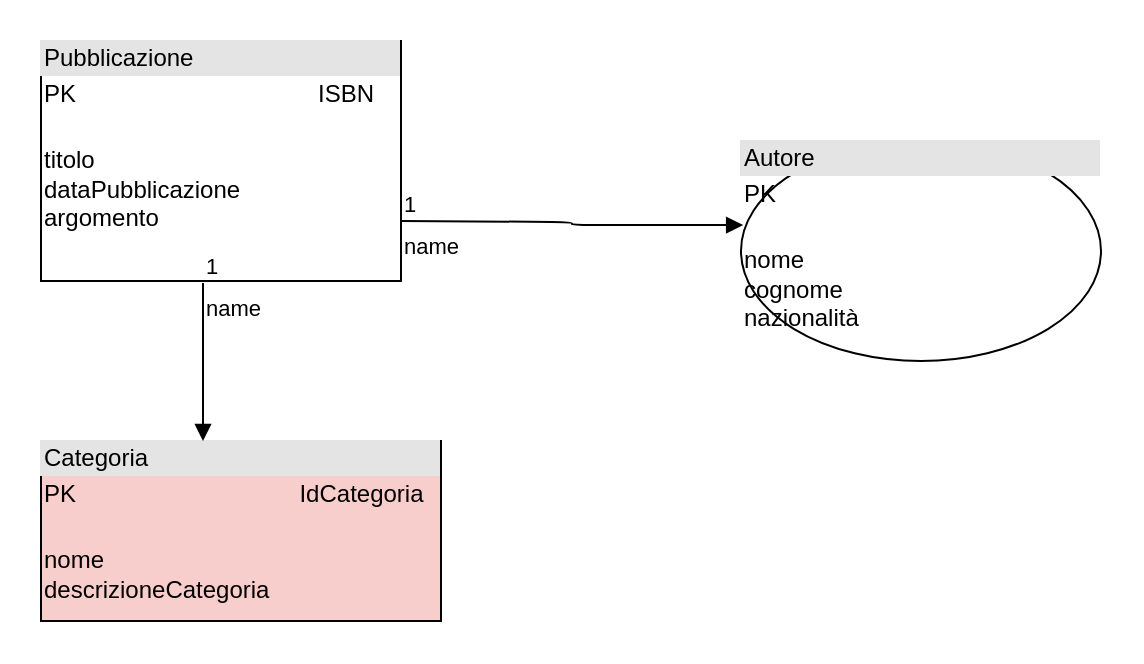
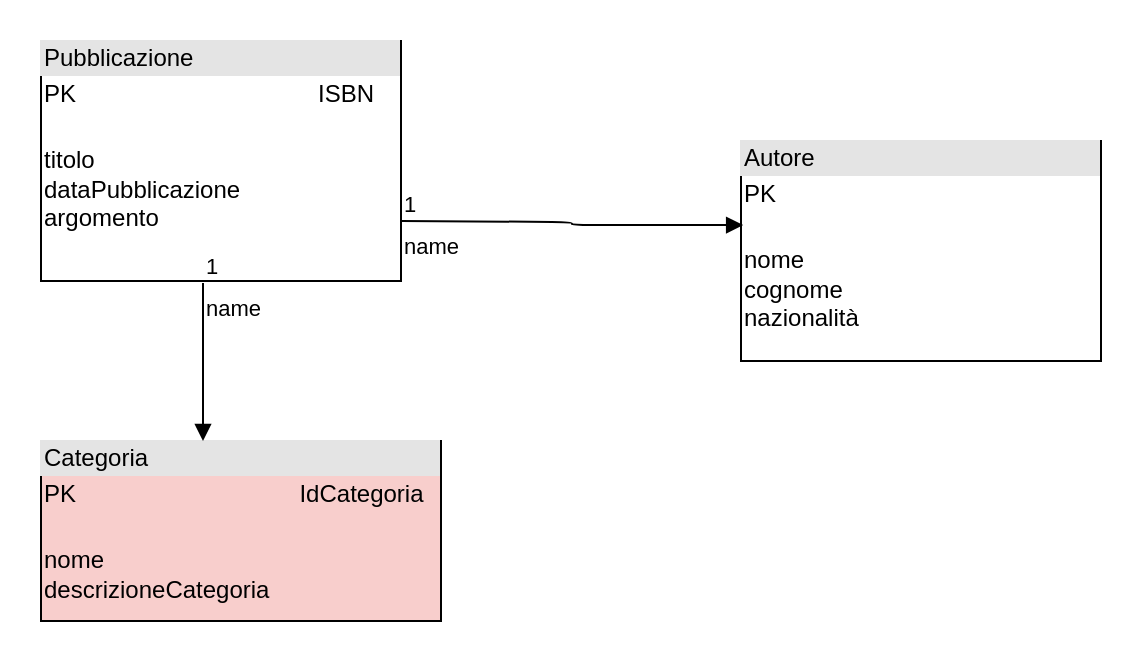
  <mxCell id="0" />
  <mxCell id="1" parent="0" />
  <mxCell id="2" value="&lt;div style=&quot;box-sizing: border-box ; width: 100% ; background: #e4e4e4 ; padding: 2px&quot;&gt;Categoria&lt;/div&gt;&lt;table style=&quot;width: 100% ; font-size: 1em&quot; cellpadding=&quot;2&quot; cellspacing=&quot;0&quot;&gt;&lt;tbody&gt;&lt;tr&gt;&lt;td&gt;PK&lt;/td&gt;&lt;td&gt;IdCategoria&lt;/td&gt;&lt;/tr&gt;&lt;tr&gt;&lt;td&gt;&lt;br&gt;nome&lt;br&gt;descrizioneCategoria&lt;/td&gt;&lt;td&gt;&lt;br&gt;&lt;/td&gt;&lt;/tr&gt;&lt;tr&gt;&lt;td&gt;&lt;/td&gt;&lt;td&gt;&lt;br&gt;&lt;/td&gt;&lt;/tr&gt;&lt;/tbody&gt;&lt;/table&gt;" style="verticalAlign=top;align=left;overflow=fill;html=1;fillColor=#f8cecc;" vertex="1" parent="1"><mxGeometry x="20" y="220" width="200" height="90" as="geometry" /></mxCell>
  <mxCell id="3" value="&lt;div style=&quot;box-sizing: border-box ; width: 100% ; background: #e4e4e4 ; padding: 2px&quot;&gt;Pubblicazione&lt;/div&gt;&lt;table style=&quot;width: 100% ; font-size: 1em&quot; cellpadding=&quot;2&quot; cellspacing=&quot;0&quot;&gt;&lt;tbody&gt;&lt;tr&gt;&lt;td&gt;PK&lt;/td&gt;&lt;td&gt;ISBN&lt;/td&gt;&lt;/tr&gt;&lt;tr&gt;&lt;td&gt;&lt;br&gt;titolo&lt;br&gt;dataPubblicazione&lt;br&gt;argomento&lt;/td&gt;&lt;td&gt;&lt;br&gt;&lt;/td&gt;&lt;/tr&gt;&lt;tr&gt;&lt;td&gt;&lt;/td&gt;&lt;td&gt;&lt;br&gt;&lt;/td&gt;&lt;/tr&gt;&lt;/tbody&gt;&lt;/table&gt;" style="verticalAlign=top;align=left;overflow=fill;html=1;" vertex="1" parent="1"><mxGeometry x="20" y="20" width="180" height="120" as="geometry" /></mxCell>
- <mxCell id="4" value="&lt;div style=&quot;box-sizing: border-box ; width: 100% ; background: #e4e4e4 ; padding: 2px&quot;&gt;Autore&lt;/div&gt;&lt;table style=&quot;width: 100% ; font-size: 1em&quot; cellpadding=&quot;2&quot; cellspacing=&quot;0&quot;&gt;&lt;tbody&gt;&lt;tr&gt;&lt;td&gt;PK&lt;/td&gt;&lt;td&gt;&lt;br&gt;&lt;/td&gt;&lt;/tr&gt;&lt;tr&gt;&lt;td&gt;&lt;br&gt;nome&lt;br&gt;cognome&lt;br&gt;nazionalità&lt;/td&gt;&lt;td&gt;&lt;br&gt;&lt;/td&gt;&lt;/tr&gt;&lt;tr&gt;&lt;td&gt;&lt;/td&gt;&lt;td&gt;&lt;br&gt;&lt;/td&gt;&lt;/tr&gt;&lt;/tbody&gt;&lt;/table&gt;" style="ellipse;verticalAlign=top;align=left;overflow=fill;html=1;" vertex="1" parent="1"><mxGeometry x="370" y="70" width="180" height="110" as="geometry" /></mxCell>
+ <mxCell id="4" value="&lt;div style=&quot;box-sizing: border-box ; width: 100% ; background: #e4e4e4 ; padding: 2px&quot;&gt;Autore&lt;/div&gt;&lt;table style=&quot;width: 100% ; font-size: 1em&quot; cellpadding=&quot;2&quot; cellspacing=&quot;0&quot;&gt;&lt;tbody&gt;&lt;tr&gt;&lt;td&gt;PK&lt;/td&gt;&lt;td&gt;&lt;br&gt;&lt;/td&gt;&lt;/tr&gt;&lt;tr&gt;&lt;td&gt;&lt;br&gt;nome&lt;br&gt;cognome&lt;br&gt;nazionalità&lt;/td&gt;&lt;td&gt;&lt;br&gt;&lt;/td&gt;&lt;/tr&gt;&lt;tr&gt;&lt;td&gt;&lt;/td&gt;&lt;td&gt;&lt;br&gt;&lt;/td&gt;&lt;/tr&gt;&lt;/tbody&gt;&lt;/table&gt;" style="verticalAlign=top;align=left;overflow=fill;html=1;" vertex="1" parent="1"><mxGeometry x="370" y="70" width="180" height="110" as="geometry" /></mxCell>
  <mxCell id="5" value="name" style="endArrow=block;endFill=1;html=1;edgeStyle=orthogonalEdgeStyle;align=left;verticalAlign=top;entryX=0.006;entryY=0.382;entryDx=0;entryDy=0;entryPerimeter=0;" edge="1" parent="1" target="4"><mxGeometry x="-1" relative="1" as="geometry"><mxPoint x="200" y="110" as="sourcePoint" /><mxPoint x="360" y="110" as="targetPoint" /></mxGeometry></mxCell>
  <mxCell id="6" value="1" style="edgeLabel;resizable=0;html=1;align=left;verticalAlign=bottom;" connectable="0" vertex="1" parent="5"><mxGeometry x="-1" relative="1" as="geometry" /></mxCell>
  <mxCell id="7" value="name" style="endArrow=block;endFill=1;html=1;edgeStyle=orthogonalEdgeStyle;align=left;verticalAlign=top;entryX=0.405;entryY=0;entryDx=0;entryDy=0;entryPerimeter=0;exitX=0.45;exitY=1.008;exitDx=0;exitDy=0;exitPerimeter=0;" edge="1" parent="1" source="3" target="2"><mxGeometry x="-1" relative="1" as="geometry"><mxPoint x="101" y="150" as="sourcePoint" /><mxPoint x="260" y="170" as="targetPoint" /></mxGeometry></mxCell>
  <mxCell id="8" value="1" style="edgeLabel;resizable=0;html=1;align=left;verticalAlign=bottom;" connectable="0" vertex="1" parent="7"><mxGeometry x="-1" relative="1" as="geometry" /></mxCell>
